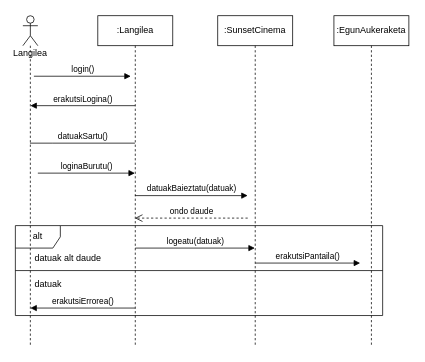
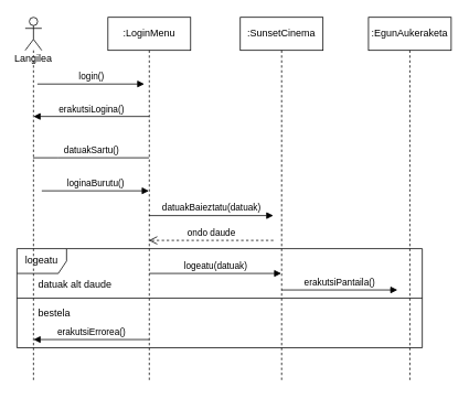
  <mxCell id="0" />
  <mxCell id="1" parent="0" />
- <mxCell id="2" value="alt" style="shape=umlFrame;whiteSpace=wrap;html=1;" parent="1" vertex="1"><mxGeometry x="20" y="300" width="490" height="120" as="geometry" /></mxCell>
+ <mxCell id="2" value="logeatu" style="shape=umlFrame;whiteSpace=wrap;html=1;" parent="1" vertex="1"><mxGeometry x="20" y="300" width="490" height="120" as="geometry" /></mxCell>
  <mxCell id="3" value="Langilea" style="shape=umlLifeline;participant=umlActor;perimeter=lifelinePerimeter;whiteSpace=wrap;html=1;container=1;collapsible=0;recursiveResize=0;verticalAlign=top;spacingTop=36;outlineConnect=0;" parent="1" vertex="1"><mxGeometry x="30" y="20" width="20" height="440" as="geometry" /></mxCell>
- <mxCell id="4" value=":Langilea" style="shape=umlLifeline;perimeter=lifelinePerimeter;whiteSpace=wrap;html=1;container=1;collapsible=0;recursiveResize=0;outlineConnect=0;" parent="1" vertex="1"><mxGeometry x="130" y="20" width="100" height="440" as="geometry" /></mxCell>
+ <mxCell id="4" value=":LoginMenu" style="shape=umlLifeline;perimeter=lifelinePerimeter;whiteSpace=wrap;html=1;container=1;collapsible=0;recursiveResize=0;outlineConnect=0;" parent="1" vertex="1"><mxGeometry x="130" y="20" width="100" height="440" as="geometry" /></mxCell>
  <mxCell id="5" value="logeatu(datuak)" style="html=1;verticalAlign=bottom;endArrow=block;rounded=0;" parent="4" target="7" edge="1"><mxGeometry width="80" relative="1" as="geometry"><mxPoint x="50" y="310" as="sourcePoint" /><mxPoint x="130" y="310" as="targetPoint" /></mxGeometry></mxCell>
  <mxCell id="6" value="loginaBurutu()" style="html=1;verticalAlign=bottom;endArrow=block;rounded=0;" parent="4" edge="1"><mxGeometry width="80" relative="1" as="geometry"><mxPoint x="-80" y="210.0" as="sourcePoint" /><mxPoint x="49.5" y="210.0" as="targetPoint" /></mxGeometry></mxCell>
  <mxCell id="7" value=":SunsetCinema" style="shape=umlLifeline;perimeter=lifelinePerimeter;whiteSpace=wrap;html=1;container=1;collapsible=0;recursiveResize=0;outlineConnect=0;" parent="1" vertex="1"><mxGeometry x="290" y="20" width="100" height="440" as="geometry" /></mxCell>
  <mxCell id="8" value="erakutsiPantaila()" style="html=1;verticalAlign=bottom;endArrow=block;rounded=0;" parent="7" edge="1"><mxGeometry width="80" relative="1" as="geometry"><mxPoint x="50" y="330" as="sourcePoint" /><mxPoint x="190" y="330" as="targetPoint" /></mxGeometry></mxCell>
  <mxCell id="9" value="login()" style="html=1;verticalAlign=bottom;endArrow=block;rounded=0;exitX=0.971;exitY=0.051;exitDx=0;exitDy=0;exitPerimeter=0;entryX=-0.1;entryY=0.119;entryDx=0;entryDy=0;entryPerimeter=0;" parent="1" edge="1"><mxGeometry width="80" relative="1" as="geometry"><mxPoint x="44.71" y="100.71" as="sourcePoint" /><mxPoint x="174" y="100.71" as="targetPoint" /></mxGeometry></mxCell>
  <mxCell id="10" value="datuakSartu()" style="html=1;verticalAlign=bottom;endArrow=none;rounded=0;" parent="1" source="3" target="4" edge="1"><mxGeometry width="80" relative="1" as="geometry"><mxPoint x="50" y="169.71" as="sourcePoint" /><mxPoint x="130" y="169.71" as="targetPoint" /><Array as="points"><mxPoint x="70" y="190" /></Array></mxGeometry></mxCell>
  <mxCell id="11" value="datuakBaieztatu(datuak)" style="html=1;verticalAlign=bottom;endArrow=block;rounded=0;" parent="1" source="4" edge="1"><mxGeometry width="80" relative="1" as="geometry"><mxPoint x="220" y="260" as="sourcePoint" /><mxPoint x="330" y="260" as="targetPoint" /></mxGeometry></mxCell>
  <mxCell id="12" value="ondo daude" style="html=1;verticalAlign=bottom;endArrow=open;dashed=1;endSize=8;rounded=0;" parent="1" target="4" edge="1"><mxGeometry relative="1" as="geometry"><mxPoint x="330" y="290" as="sourcePoint" /><mxPoint x="250" y="290" as="targetPoint" /></mxGeometry></mxCell>
  <mxCell id="13" value=":EgunAukeraketa" style="shape=umlLifeline;perimeter=lifelinePerimeter;whiteSpace=wrap;html=1;container=1;collapsible=0;recursiveResize=0;outlineConnect=0;" parent="1" vertex="1"><mxGeometry x="445" y="20" width="100" height="440" as="geometry" /></mxCell>
  <mxCell id="14" value="erakutsiErrorea()" style="html=1;verticalAlign=bottom;endArrow=block;rounded=0;" parent="1" edge="1"><mxGeometry width="80" relative="1" as="geometry"><mxPoint x="180" y="410" as="sourcePoint" /><mxPoint x="40" y="410" as="targetPoint" /></mxGeometry></mxCell>
  <mxCell id="15" value="" style="line;strokeWidth=1;fillColor=none;align=left;verticalAlign=middle;spacingTop=-1;spacingLeft=3;spacingRight=3;rotatable=0;labelPosition=right;points=[];portConstraint=eastwest;" parent="1" vertex="1"><mxGeometry x="20" y="356" width="490" height="8" as="geometry" /></mxCell>
  <mxCell id="16" value="datuak alt daude" style="text;strokeColor=none;fillColor=none;align=left;verticalAlign=top;spacingLeft=4;spacingRight=4;overflow=hidden;rotatable=0;points=[[0,0.5],[1,0.5]];portConstraint=eastwest;" parent="1" vertex="1"><mxGeometry x="40" y="330" width="120" height="26" as="geometry" /></mxCell>
- <mxCell id="17" value="datuak" style="text;strokeColor=none;fillColor=none;align=left;verticalAlign=top;spacingLeft=4;spacingRight=4;overflow=hidden;rotatable=0;points=[[0,0.5],[1,0.5]];portConstraint=eastwest;" parent="1" vertex="1"><mxGeometry x="40" y="364" width="50" height="26" as="geometry" /></mxCell>
+ <mxCell id="17" value="bestela" style="text;strokeColor=none;fillColor=none;align=left;verticalAlign=top;spacingLeft=4;spacingRight=4;overflow=hidden;rotatable=0;points=[[0,0.5],[1,0.5]];portConstraint=eastwest;" parent="1" vertex="1"><mxGeometry x="40" y="364" width="50" height="26" as="geometry" /></mxCell>
  <mxCell id="18" value="erakutsiLogina()" style="html=1;verticalAlign=bottom;endArrow=block;rounded=0;" parent="1" edge="1"><mxGeometry width="80" relative="1" as="geometry"><mxPoint x="180" y="140" as="sourcePoint" /><mxPoint x="40" y="140" as="targetPoint" /></mxGeometry></mxCell>
